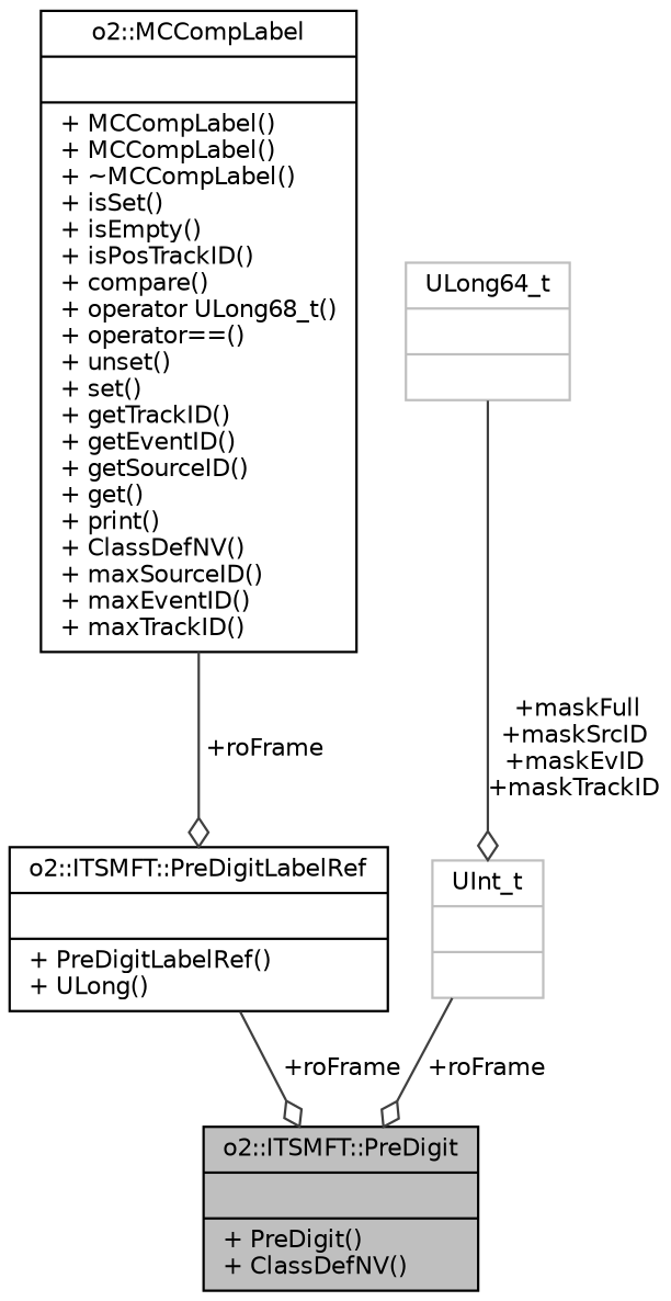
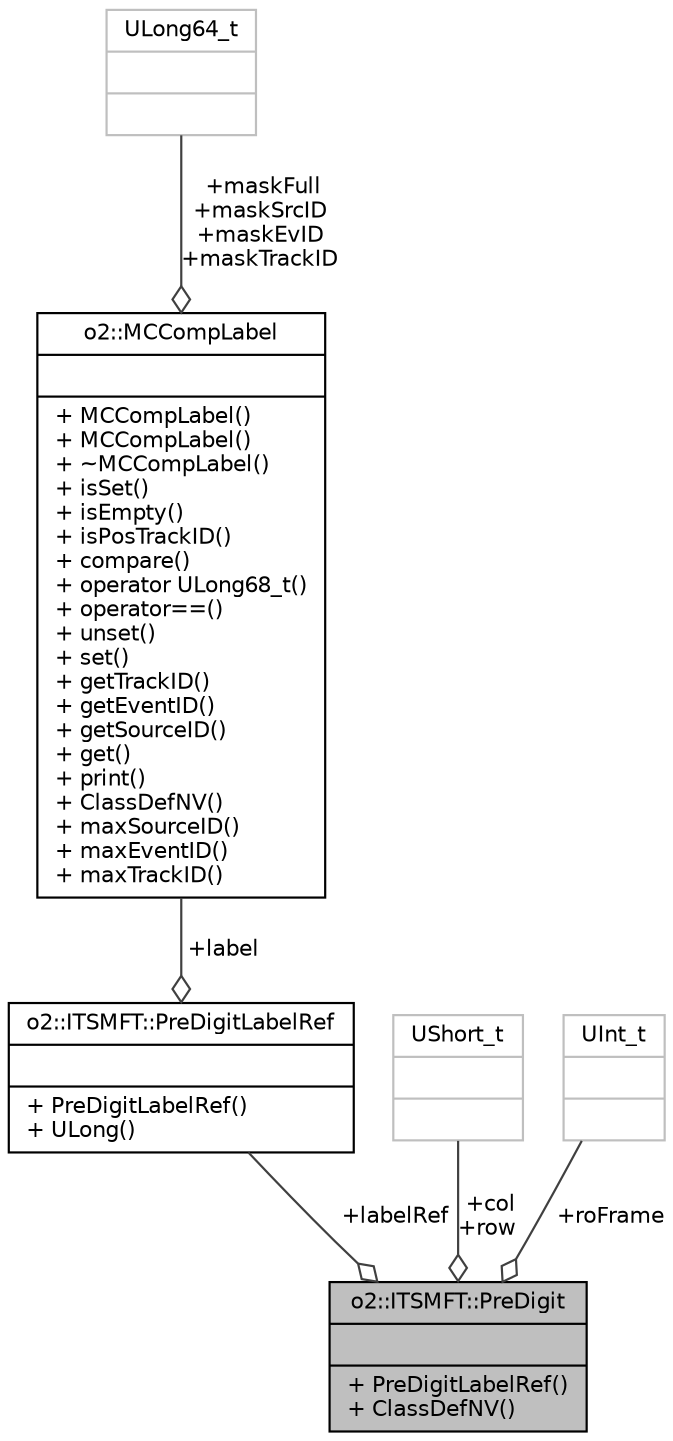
  digraph {
    node [color=black fontname=Helvetica fontsize=10 shape=record]
    edge [arrowhead=odiamond color=grey25 fontname=Helvetica fontsize=10 labelfontname=Helvetica labelfontsize=10 style=solid]
-   n1 [fillcolor=grey75 fontcolor=black height=0.2 label="{o2::ITSMFT::PreDigit\n||+ PreDigit()\l+ ClassDefNV()\l}" style=filled width=0.4]
+   n1 [fillcolor=grey75 fontcolor=black height=0.2 label="{o2::ITSMFT::PreDigit\n||+ PreDigitLabelRef()\l+ ClassDefNV()\l}" style=filled width=0.4]
    n2 [height=0.2 label="{o2::ITSMFT::PreDigitLabelRef\n||+ PreDigitLabelRef()\l+ ULong()\l}" width=0.4]
    n3 [height=0.2 label="{o2::MCCompLabel\n||+ MCCompLabel()\l+ MCCompLabel()\l+ ~MCCompLabel()\l+ isSet()\l+ isEmpty()\l+ isPosTrackID()\l+ compare()\l+ operator ULong68_t()\l+ operator==()\l+ unset()\l+ set()\l+ getTrackID()\l+ getEventID()\l+ getSourceID()\l+ get()\l+ print()\l+ ClassDefNV()\l+ maxSourceID()\l+ maxEventID()\l+ maxTrackID()\l}" width=0.4]
    n4 [color=grey75 height=0.2 label="{ULong64_t\n||}" width=0.4]
+   n5 [color=grey75 height=0.2 label="{UShort_t\n||}" width=0.4]
    n6 [color=grey75 height=0.2 label="{UInt_t\n||}" width=0.4]
-   n2 -> n1 [label=" +roFrame"]
-   n3 -> n2 [label=" +roFrame"]
-   n4 -> n6 [label=" +maskFull\n+maskSrcID\n+maskEvID\n+maskTrackID"]
+   n2 -> n1 [label=" +labelRef"]
+   n3 -> n2 [label=" +label"]
+   n4 -> n3 [label=" +maskFull\n+maskSrcID\n+maskEvID\n+maskTrackID"]
+   n5 -> n1 [label=" +col\n+row"]
    n6 -> n1 [label=" +roFrame"]
  }
